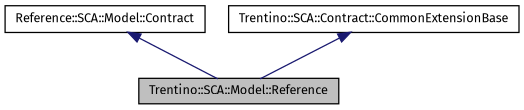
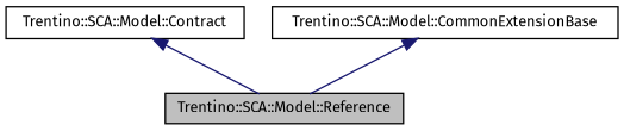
  digraph {
    fontname="Fira Sans"
    node [color=black fillcolor=white fontname="Fira Sans" fontsize=10 shape=record style=filled]
    edge [color=midnightblue dir=back fontname="Fira Sans" fontsize=10 labelfontname=Helvetica labelfontsize=10 style=solid]
    n1 [fillcolor=grey75 fontcolor=black height=0.2 label="Trentino::SCA::Model::Reference" width=0.4]
-   n2 [height=0.2 label="Reference::SCA::Model::Contract" width=0.4]
-   n3 [height=0.2 label="Trentino::SCA::Contract::CommonExtensionBase" width=0.4]
+   n2 [height=0.2 label="Trentino::SCA::Model::Contract" width=0.4]
+   n3 [height=0.2 label="Trentino::SCA::Model::CommonExtensionBase" width=0.4]
    n2 -> n1
    n3 -> n1
  }
